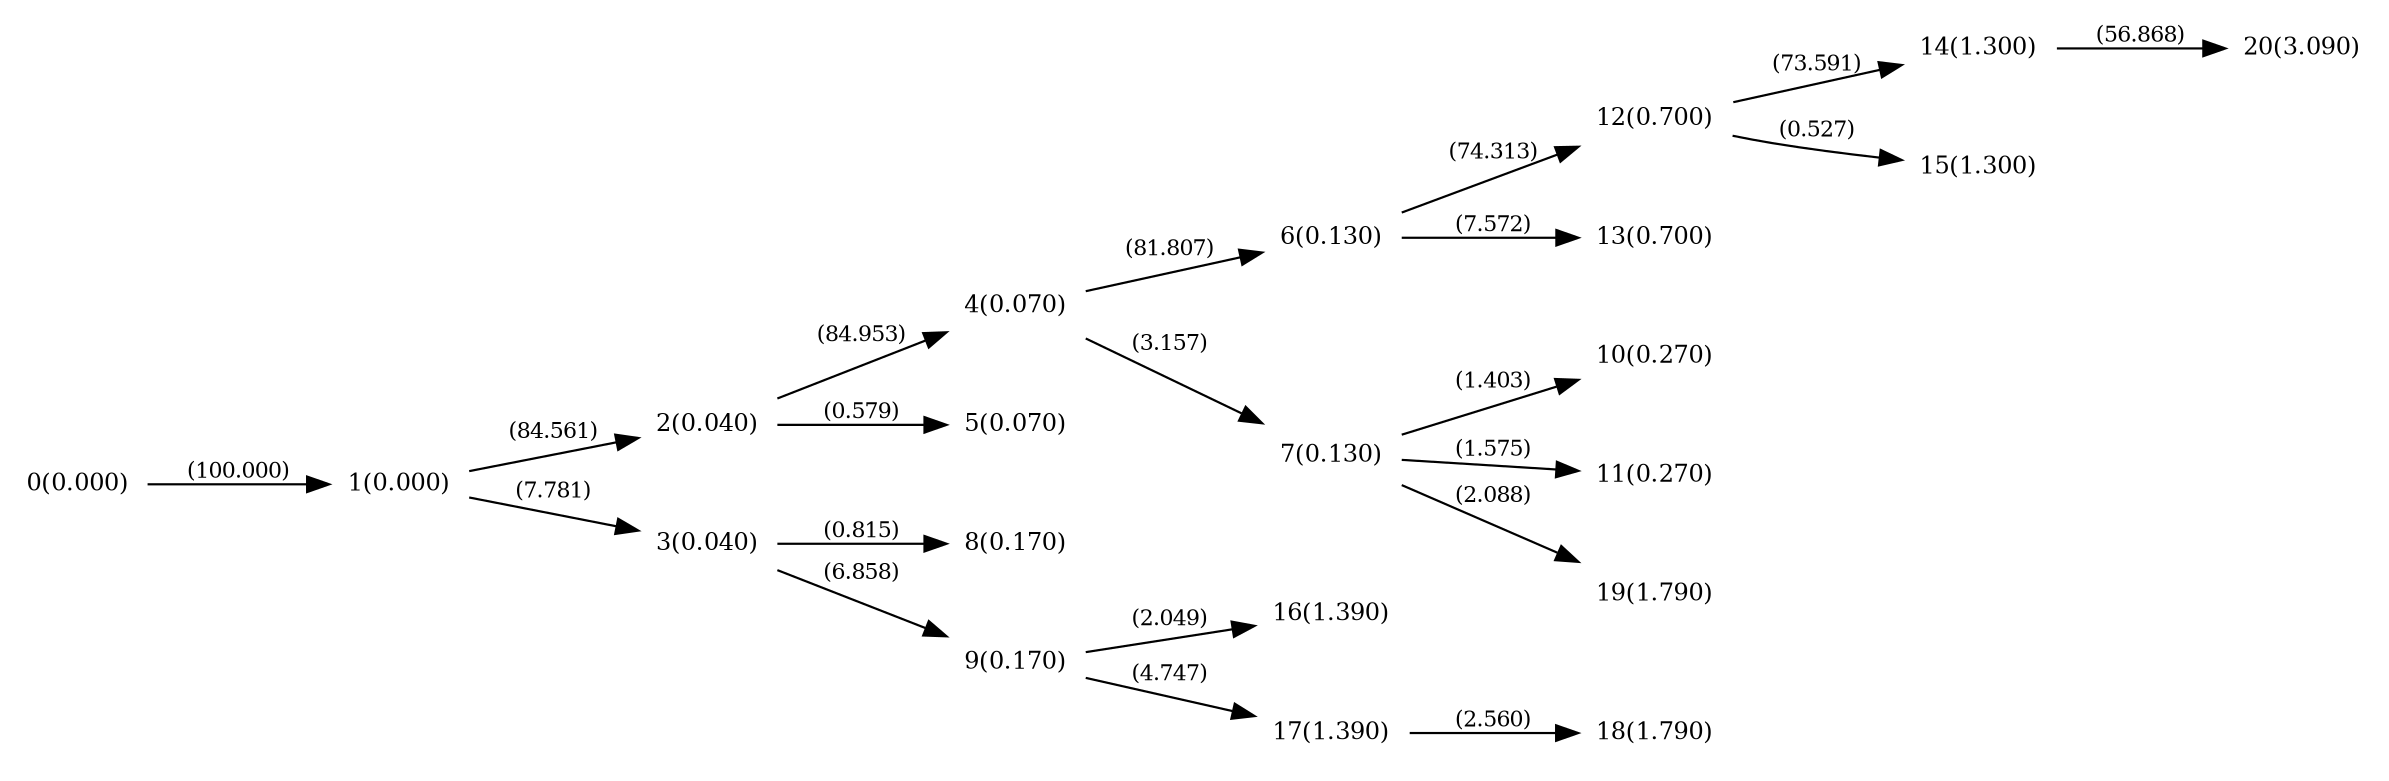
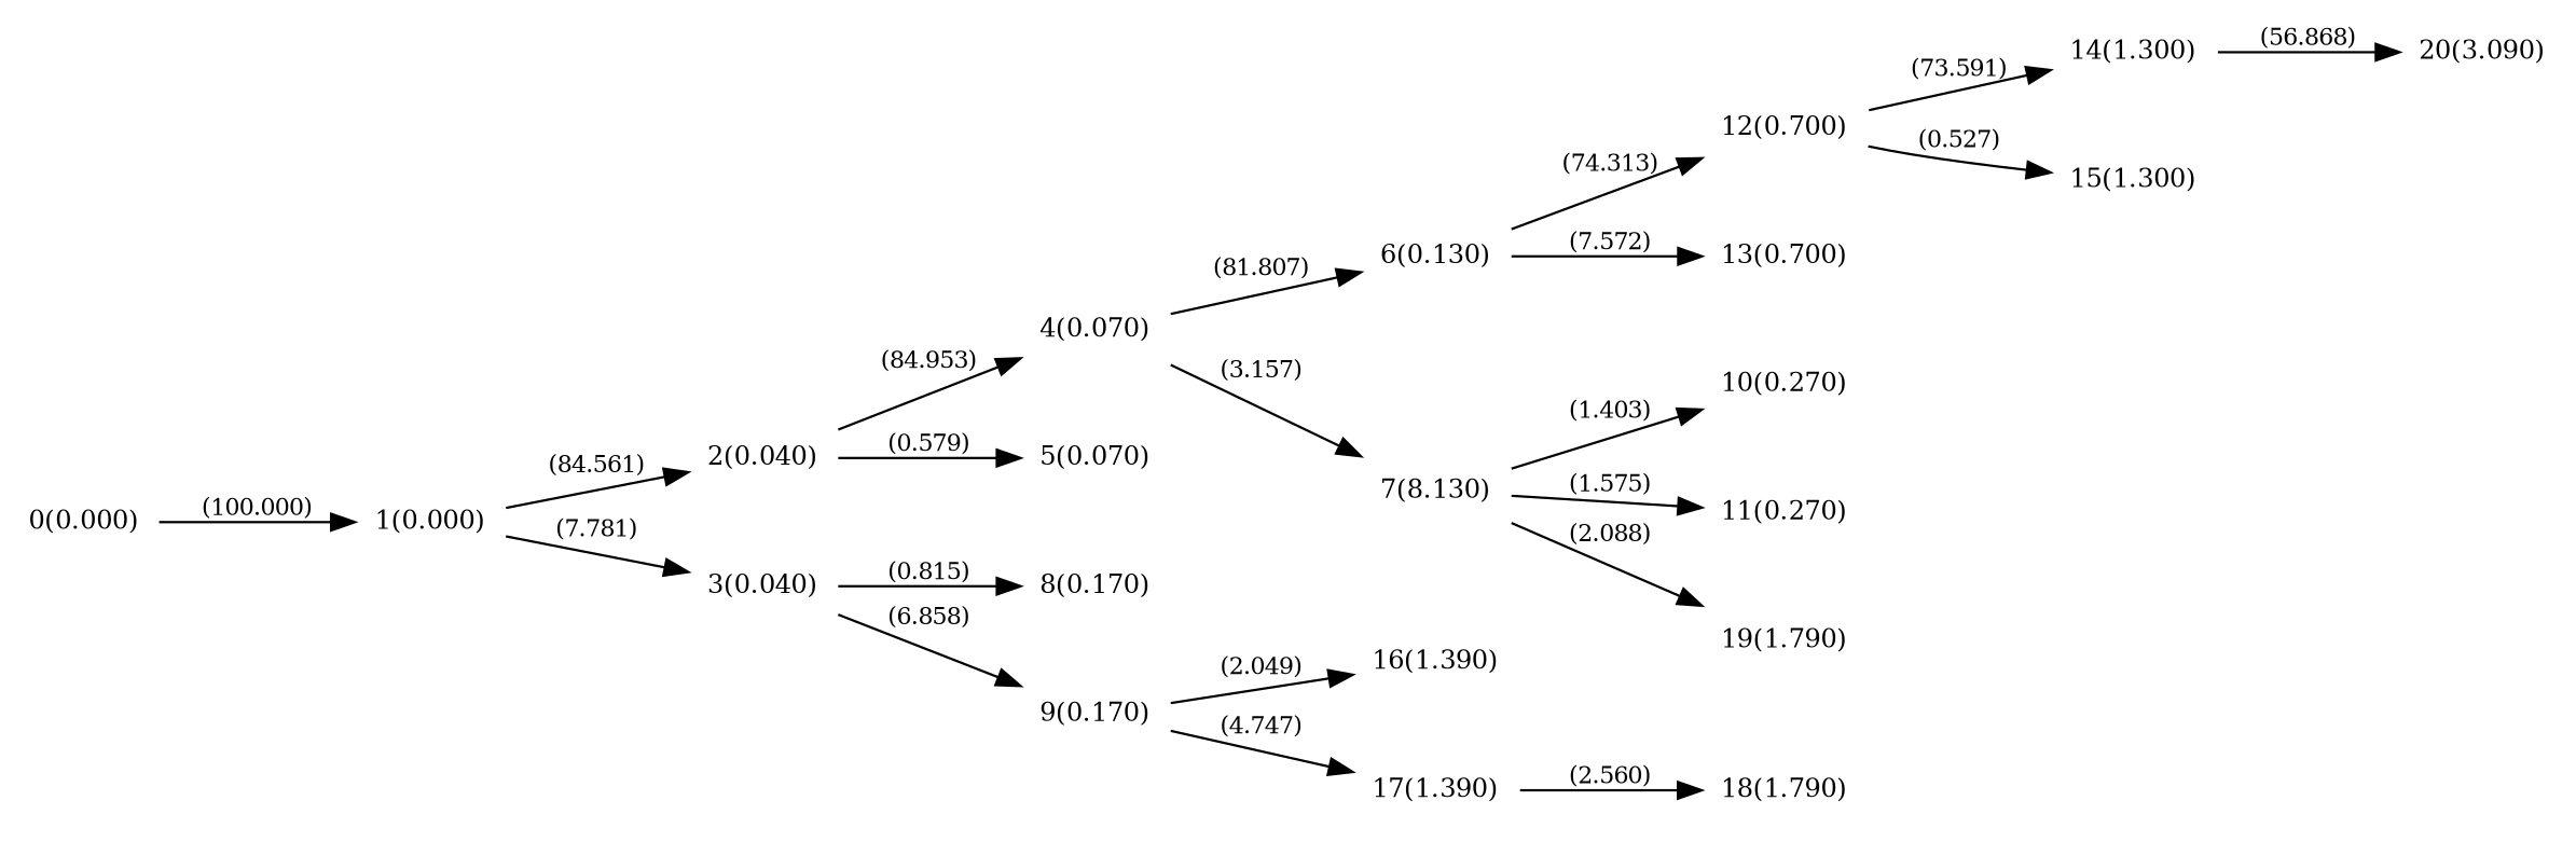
  digraph {
    rankdir=LR
    node [fontsize=11 shape=plaintext]
    edge [fontsize=10]
    n1 [label="0(0.000)"]
    n2 [label="1(0.000)"]
    n3 [label="2(0.040)"]
    n4 [label="3(0.040)"]
    n5 [label="4(0.070)"]
    n6 [label="5(0.070)"]
    n7 [label="8(0.170)"]
    n8 [label="9(0.170)"]
    n9 [label="6(0.130)"]
-   n10 [label="7(0.130)"]
+   n10 [label="7(8.130)"]
    n11 [label="16(1.390)"]
    n12 [label="17(1.390)"]
    n13 [label="12(0.700)"]
    n14 [label="13(0.700)"]
    n15 [label="10(0.270)"]
    n16 [label="11(0.270)"]
    n17 [label="19(1.790)"]
    n18 [label="14(1.300)"]
    n19 [label="15(1.300)"]
    n20 [label="18(1.790)"]
    n21 [label="20(3.090)"]
    n1 -> n2 [label="(100.000)"]
    n2 -> n3 [label="(84.561)"]
    n2 -> n4 [label="(7.781)"]
    n3 -> n5 [label="(84.953)"]
    n3 -> n6 [label="(0.579)"]
    n4 -> n7 [label="(0.815)"]
    n4 -> n8 [label="(6.858)"]
    n5 -> n9 [label="(81.807)"]
    n5 -> n10 [label="(3.157)"]
    n8 -> n11 [label="(2.049)"]
    n8 -> n12 [label="(4.747)"]
    n9 -> n13 [label="(74.313)"]
    n9 -> n14 [label="(7.572)"]
    n10 -> n15 [label="(1.403)"]
    n10 -> n16 [label="(1.575)"]
    n10 -> n17 [label="(2.088)"]
    n12 -> n20 [label="(2.560)"]
    n13 -> n18 [label="(73.591)"]
    n13 -> n19 [label="(0.527)"]
    n18 -> n21 [label="(56.868)"]
  }
